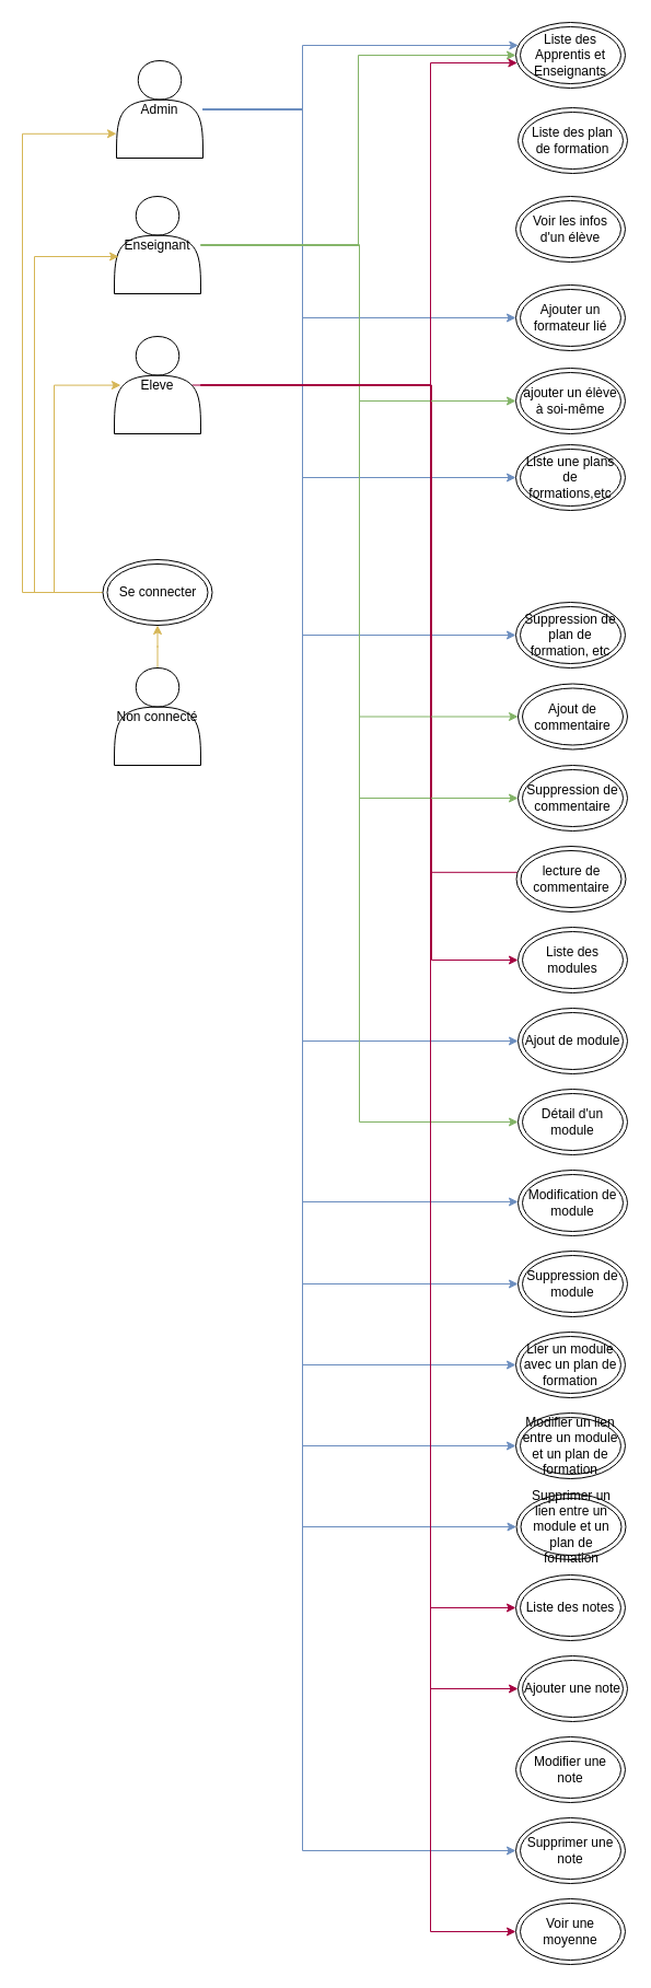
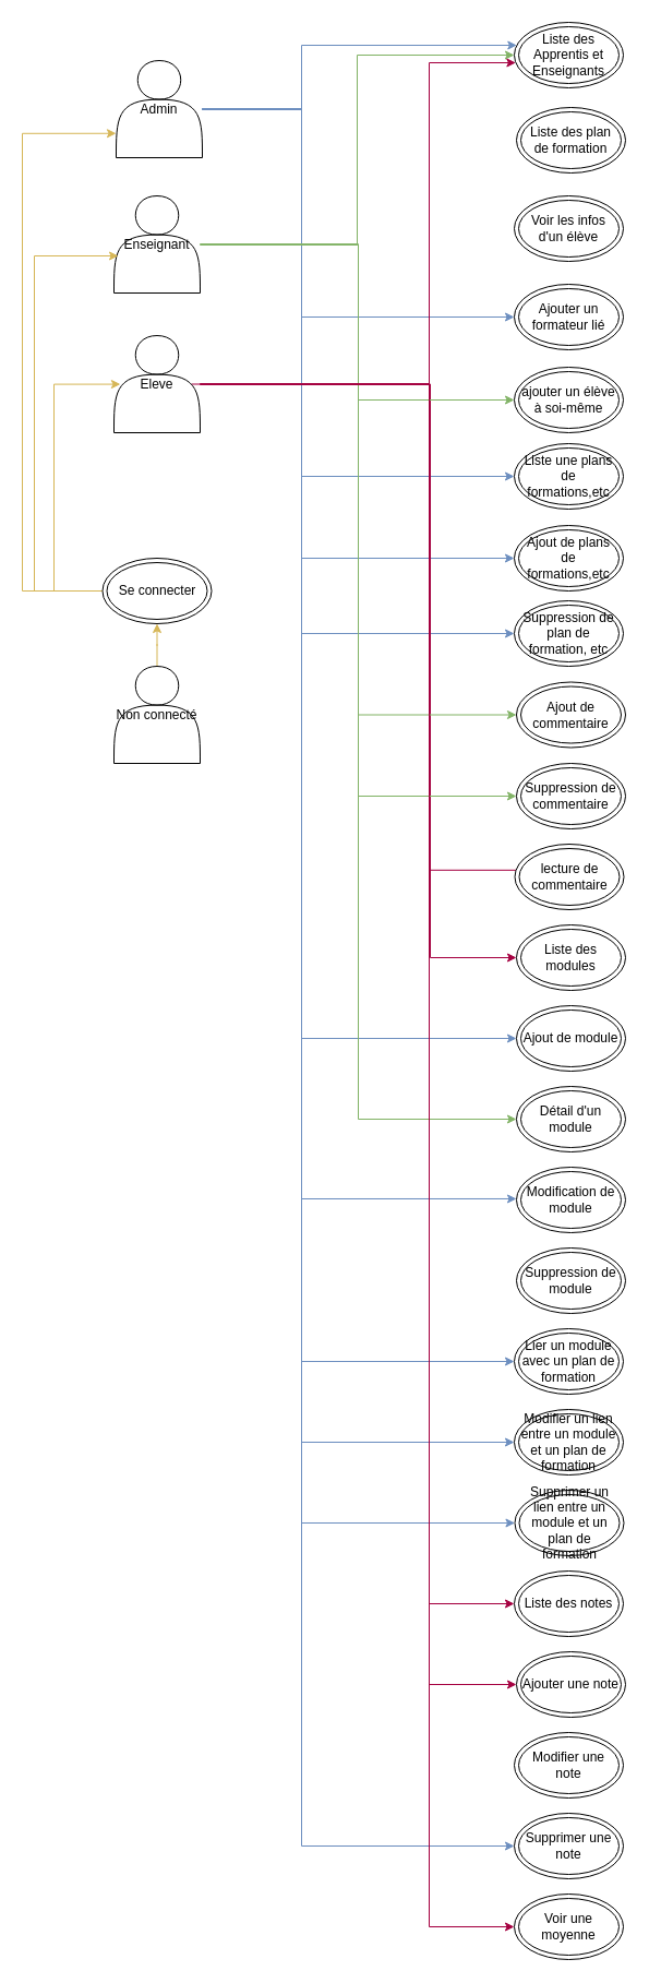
  <mxCell id="0" />
  <mxCell id="1" parent="0" />
  <mxCell id="2" style="edgeStyle=orthogonalEdgeStyle;rounded=0;orthogonalLoop=1;jettySize=auto;html=1;fillColor=#dae8fc;strokeColor=#6c8ebf;" parent="1" source="15" target="37" edge="1"><mxGeometry relative="1" as="geometry"><Array as="points"><mxPoint x="276" y="99" /><mxPoint x="276" y="290" /></Array></mxGeometry></mxCell>
  <mxCell id="3" style="edgeStyle=orthogonalEdgeStyle;rounded=0;orthogonalLoop=1;jettySize=auto;html=1;entryX=0;entryY=0.5;entryDx=0;entryDy=0;fillColor=#dae8fc;strokeColor=#6c8ebf;" parent="1" source="15" target="39" edge="1"><mxGeometry relative="1" as="geometry"><Array as="points"><mxPoint x="276" y="100" /><mxPoint x="276" y="436" /></Array></mxGeometry></mxCell>
+ <mxCell id="4" style="edgeStyle=orthogonalEdgeStyle;rounded=0;orthogonalLoop=1;jettySize=auto;html=1;entryX=0;entryY=0.5;entryDx=0;entryDy=0;fillColor=#dae8fc;strokeColor=#6c8ebf;" parent="1" source="15" target="40" edge="1"><mxGeometry relative="1" as="geometry"><Array as="points"><mxPoint x="276" y="100" /><mxPoint x="276" y="511" /></Array></mxGeometry></mxCell>
  <mxCell id="5" style="edgeStyle=orthogonalEdgeStyle;rounded=0;orthogonalLoop=1;jettySize=auto;html=1;entryX=0;entryY=0.5;entryDx=0;entryDy=0;fillColor=#dae8fc;strokeColor=#6C8EBF;" parent="1" source="15" target="41" edge="1"><mxGeometry relative="1" as="geometry"><Array as="points"><mxPoint x="276" y="100" /><mxPoint x="276" y="580" /></Array></mxGeometry></mxCell>
  <mxCell id="6" style="edgeStyle=orthogonalEdgeStyle;rounded=0;orthogonalLoop=1;jettySize=auto;html=1;fillColor=#dae8fc;strokeColor=#6c8ebf;" parent="1" source="15" target="34" edge="1"><mxGeometry relative="1" as="geometry"><Array as="points"><mxPoint x="276" y="100" /><mxPoint x="276" y="41" /></Array></mxGeometry></mxCell>
  <mxCell id="7" style="edgeStyle=orthogonalEdgeStyle;rounded=0;orthogonalLoop=1;jettySize=auto;html=1;entryX=0;entryY=0.5;entryDx=0;entryDy=0;strokeColor=#A50040;fillColor=#d80073;exitX=0.9;exitY=0.5;exitDx=0;exitDy=0;exitPerimeter=0;" parent="1" source="27" target="45" edge="1"><mxGeometry relative="1" as="geometry"><Array as="points"><mxPoint x="394" y="352" /><mxPoint x="394" y="877" /></Array></mxGeometry></mxCell>
  <mxCell id="8" style="edgeStyle=orthogonalEdgeStyle;rounded=0;orthogonalLoop=1;jettySize=auto;html=1;entryX=0;entryY=0.5;entryDx=0;entryDy=0;strokeColor=#6C8EBF;" parent="1" source="15" target="46" edge="1"><mxGeometry relative="1" as="geometry"><Array as="points"><mxPoint x="276" y="100" /><mxPoint x="276" y="951" /></Array></mxGeometry></mxCell>
  <mxCell id="9" style="edgeStyle=orthogonalEdgeStyle;rounded=0;orthogonalLoop=1;jettySize=auto;html=1;entryX=0;entryY=0.483;entryDx=0;entryDy=0;entryPerimeter=0;strokeColor=#6C8EBF;" parent="1" source="15" target="48" edge="1"><mxGeometry relative="1" as="geometry"><Array as="points"><mxPoint x="276" y="100" /><mxPoint x="276" y="1098" /></Array></mxGeometry></mxCell>
- <mxCell id="10" style="edgeStyle=orthogonalEdgeStyle;rounded=0;orthogonalLoop=1;jettySize=auto;html=1;entryX=0;entryY=0.5;entryDx=0;entryDy=0;strokeColor=#6C8EBF;" parent="1" source="15" target="49" edge="1"><mxGeometry relative="1" as="geometry"><Array as="points"><mxPoint x="276" y="100" /><mxPoint x="276" y="1173" /></Array></mxGeometry></mxCell>
  <mxCell id="11" style="edgeStyle=orthogonalEdgeStyle;rounded=0;orthogonalLoop=1;jettySize=auto;html=1;entryX=0;entryY=0.5;entryDx=0;entryDy=0;strokeColor=#6C8EBF;" parent="1" source="15" target="50" edge="1"><mxGeometry relative="1" as="geometry"><Array as="points"><mxPoint x="276" y="100" /><mxPoint x="276" y="1247" /></Array></mxGeometry></mxCell>
  <mxCell id="12" style="edgeStyle=orthogonalEdgeStyle;rounded=0;orthogonalLoop=1;jettySize=auto;html=1;entryX=0;entryY=0.5;entryDx=0;entryDy=0;strokeColor=#6C8EBF;" parent="1" source="15" target="51" edge="1"><mxGeometry relative="1" as="geometry"><Array as="points"><mxPoint x="276" y="100" /><mxPoint x="276" y="1321" /></Array></mxGeometry></mxCell>
  <mxCell id="13" style="edgeStyle=orthogonalEdgeStyle;rounded=0;orthogonalLoop=1;jettySize=auto;html=1;entryX=0;entryY=0.5;entryDx=0;entryDy=0;strokeColor=#6C8EBF;" parent="1" source="15" target="52" edge="1"><mxGeometry relative="1" as="geometry"><Array as="points"><mxPoint x="276" y="100" /><mxPoint x="276" y="1395" /></Array></mxGeometry></mxCell>
  <mxCell id="14" style="edgeStyle=orthogonalEdgeStyle;rounded=0;orthogonalLoop=1;jettySize=auto;html=1;entryX=0;entryY=0.5;entryDx=0;entryDy=0;strokeColor=#6C8EBF;" parent="1" source="15" target="56" edge="1"><mxGeometry relative="1" as="geometry"><Array as="points"><mxPoint x="276" y="100" /><mxPoint x="276" y="1691" /></Array></mxGeometry></mxCell>
  <mxCell id="15" value="Admin" style="shape=actor;whiteSpace=wrap;html=1;" parent="1" vertex="1"><mxGeometry x="106" y="55" width="79" height="89" as="geometry" /></mxCell>
  <mxCell id="16" style="edgeStyle=orthogonalEdgeStyle;rounded=0;orthogonalLoop=1;jettySize=auto;html=1;fillColor=#d5e8d4;strokeColor=#82b366;" parent="1" source="21" target="38" edge="1"><mxGeometry relative="1" as="geometry"><Array as="points"><mxPoint x="328" y="223" /><mxPoint x="328" y="366" /></Array></mxGeometry></mxCell>
  <mxCell id="17" style="edgeStyle=orthogonalEdgeStyle;rounded=0;orthogonalLoop=1;jettySize=auto;html=1;entryX=0;entryY=0.5;entryDx=0;entryDy=0;fillColor=#d5e8d4;strokeColor=#82b366;" parent="1" source="21" target="42" edge="1"><mxGeometry relative="1" as="geometry" /></mxCell>
  <mxCell id="18" style="edgeStyle=orthogonalEdgeStyle;rounded=0;orthogonalLoop=1;jettySize=auto;html=1;fillColor=#d5e8d4;strokeColor=#82b366;" parent="1" source="21" target="43" edge="1"><mxGeometry relative="1" as="geometry"><Array as="points"><mxPoint x="328" y="224" /><mxPoint x="328" y="729" /></Array></mxGeometry></mxCell>
  <mxCell id="19" style="edgeStyle=orthogonalEdgeStyle;rounded=0;orthogonalLoop=1;jettySize=auto;html=1;fillColor=#d5e8d4;strokeColor=#82b366;" parent="1" source="21" target="34" edge="1"><mxGeometry relative="1" as="geometry"><Array as="points"><mxPoint x="327" y="224" /><mxPoint x="327" y="50" /></Array></mxGeometry></mxCell>
  <mxCell id="20" style="edgeStyle=orthogonalEdgeStyle;rounded=0;orthogonalLoop=1;jettySize=auto;html=1;entryX=0;entryY=0.5;entryDx=0;entryDy=0;strokeColor=#82b366;fillColor=#d5e8d4;" parent="1" source="21" target="47" edge="1"><mxGeometry relative="1" as="geometry" /></mxCell>
  <mxCell id="21" value="&lt;p style=&quot;line-height: 120%&quot;&gt;Enseignant&lt;/p&gt;" style="shape=actor;whiteSpace=wrap;html=1;" parent="1" vertex="1"><mxGeometry x="104" y="179" width="79" height="89" as="geometry" /></mxCell>
  <mxCell id="22" style="edgeStyle=orthogonalEdgeStyle;rounded=0;orthogonalLoop=1;jettySize=auto;html=1;fillColor=#d80073;strokeColor=#A50040;" parent="1" source="27" target="34" edge="1"><mxGeometry relative="1" as="geometry"><Array as="points"><mxPoint x="393" y="352" /><mxPoint x="393" y="57" /></Array></mxGeometry></mxCell>
  <mxCell id="23" style="edgeStyle=orthogonalEdgeStyle;rounded=0;orthogonalLoop=1;jettySize=auto;html=1;entryX=0.023;entryY=0.397;entryDx=0;entryDy=0;entryPerimeter=0;strokeColor=#A50040;fillColor=#d80073;endArrow=none;" parent="1" source="27" target="44" edge="1"><mxGeometry relative="1" as="geometry"><Array as="points"><mxPoint x="393" y="352" /><mxPoint x="393" y="797" /></Array></mxGeometry></mxCell>
  <mxCell id="24" style="edgeStyle=orthogonalEdgeStyle;rounded=0;orthogonalLoop=1;jettySize=auto;html=1;entryX=0;entryY=0.5;entryDx=0;entryDy=0;strokeColor=#A50040;fillColor=#d80073;" parent="1" source="27" target="53" edge="1"><mxGeometry relative="1" as="geometry"><Array as="points"><mxPoint x="393" y="352" /><mxPoint x="393" y="1469" /></Array></mxGeometry></mxCell>
  <mxCell id="25" style="edgeStyle=orthogonalEdgeStyle;rounded=0;orthogonalLoop=1;jettySize=auto;html=1;entryX=0;entryY=0.5;entryDx=0;entryDy=0;strokeColor=#A50040;fillColor=#d80073;" parent="1" source="27" target="54" edge="1"><mxGeometry relative="1" as="geometry"><Array as="points"><mxPoint x="393" y="352" /><mxPoint x="393" y="1543" /></Array></mxGeometry></mxCell>
  <mxCell id="26" style="edgeStyle=orthogonalEdgeStyle;rounded=0;orthogonalLoop=1;jettySize=auto;html=1;entryX=0;entryY=0.5;entryDx=0;entryDy=0;strokeColor=#A50040;fillColor=#d80073;" parent="1" source="27" target="57" edge="1"><mxGeometry relative="1" as="geometry"><Array as="points"><mxPoint x="393" y="352" /><mxPoint x="393" y="1765" /></Array></mxGeometry></mxCell>
  <mxCell id="27" value="Eleve" style="shape=actor;whiteSpace=wrap;html=1;" parent="1" vertex="1"><mxGeometry x="104" y="307" width="79" height="89" as="geometry" /></mxCell>
  <mxCell id="28" value="" style="edgeStyle=orthogonalEdgeStyle;rounded=0;orthogonalLoop=1;jettySize=auto;html=1;fillColor=#fff2cc;strokeColor=#d6b656;" parent="1" source="29" target="33" edge="1"><mxGeometry relative="1" as="geometry" /></mxCell>
  <mxCell id="29" value="Non connecté" style="shape=actor;whiteSpace=wrap;html=1;" parent="1" vertex="1"><mxGeometry x="104" y="610" width="79" height="89" as="geometry" /></mxCell>
  <mxCell id="30" value="" style="edgeStyle=orthogonalEdgeStyle;rounded=0;orthogonalLoop=1;jettySize=auto;html=1;entryX=0.075;entryY=0.501;entryDx=0;entryDy=0;entryPerimeter=0;fillColor=#fff2cc;strokeColor=#d6b656;" parent="1" source="33" target="27" edge="1"><mxGeometry relative="1" as="geometry"><Array as="points"><mxPoint x="49" y="541" /><mxPoint x="49" y="352" /></Array></mxGeometry></mxCell>
  <mxCell id="31" style="edgeStyle=orthogonalEdgeStyle;rounded=0;orthogonalLoop=1;jettySize=auto;html=1;entryX=0.051;entryY=0.618;entryDx=0;entryDy=0;entryPerimeter=0;fillColor=#fff2cc;strokeColor=#d6b656;" parent="1" source="33" target="21" edge="1"><mxGeometry relative="1" as="geometry"><mxPoint x="55" y="244" as="targetPoint" /><Array as="points"><mxPoint x="31" y="541" /><mxPoint x="31" y="234" /></Array></mxGeometry></mxCell>
  <mxCell id="32" style="edgeStyle=orthogonalEdgeStyle;rounded=0;orthogonalLoop=1;jettySize=auto;html=1;entryX=0;entryY=0.75;entryDx=0;entryDy=0;fillColor=#fff2cc;strokeColor=#d6b656;" parent="1" source="33" target="15" edge="1"><mxGeometry relative="1" as="geometry"><mxPoint x="19" y="121" as="targetPoint" /><Array as="points"><mxPoint x="20" y="541" /><mxPoint x="20" y="122" /></Array></mxGeometry></mxCell>
  <mxCell id="33" value="Se connecter" style="ellipse;shape=doubleEllipse;whiteSpace=wrap;html=1;" parent="1" vertex="1"><mxGeometry x="93.5" y="511" width="100" height="60" as="geometry" /></mxCell>
  <mxCell id="34" value="Liste des Apprentis et Enseignants" style="ellipse;shape=doubleEllipse;whiteSpace=wrap;html=1;" parent="1" vertex="1"><mxGeometry x="471" y="20" width="100" height="60" as="geometry" /></mxCell>
  <mxCell id="35" value="Liste des plan de formation" style="ellipse;shape=doubleEllipse;whiteSpace=wrap;html=1;" parent="1" vertex="1"><mxGeometry x="473" y="98" width="100" height="60" as="geometry" /></mxCell>
  <mxCell id="36" value="Voir les infos d'un élève" style="ellipse;shape=doubleEllipse;whiteSpace=wrap;html=1;" parent="1" vertex="1"><mxGeometry x="471" y="179" width="100" height="60" as="geometry" /></mxCell>
  <mxCell id="37" value="Ajouter un formateur lié" style="ellipse;shape=doubleEllipse;whiteSpace=wrap;html=1;" parent="1" vertex="1"><mxGeometry x="471" y="260" width="100" height="60" as="geometry" /></mxCell>
  <mxCell id="38" value="ajouter un élève à soi-même" style="ellipse;shape=doubleEllipse;whiteSpace=wrap;html=1;" parent="1" vertex="1"><mxGeometry x="471" y="336" width="100" height="60" as="geometry" /></mxCell>
  <mxCell id="39" value="Liste une plans de formations,etc" style="ellipse;shape=doubleEllipse;whiteSpace=wrap;html=1;" parent="1" vertex="1"><mxGeometry x="471" y="406" width="100" height="60" as="geometry" /></mxCell>
+ <mxCell id="40" value="Ajout de plans de formations,etc" style="ellipse;shape=doubleEllipse;whiteSpace=wrap;html=1;" parent="1" vertex="1"><mxGeometry x="471" y="481" width="100" height="60" as="geometry" /></mxCell>
  <mxCell id="41" value="Suppression de plan de formation, etc" style="ellipse;shape=doubleEllipse;whiteSpace=wrap;html=1;" parent="1" vertex="1"><mxGeometry x="471" y="550" width="100" height="60" as="geometry" /></mxCell>
  <mxCell id="42" value="Ajout de commentaire" style="ellipse;shape=doubleEllipse;whiteSpace=wrap;html=1;" parent="1" vertex="1"><mxGeometry x="473" y="624.5" width="100" height="60" as="geometry" /></mxCell>
  <mxCell id="43" value="Suppression de commentaire" style="ellipse;shape=doubleEllipse;whiteSpace=wrap;html=1;" parent="1" vertex="1"><mxGeometry x="473" y="699" width="100" height="60" as="geometry" /></mxCell>
  <mxCell id="44" value="lecture&amp;nbsp;de commentaire" style="ellipse;shape=doubleEllipse;whiteSpace=wrap;html=1;" parent="1" vertex="1"><mxGeometry x="471.5" y="773" width="100" height="60" as="geometry" /></mxCell>
  <mxCell id="45" value="Liste des modules" style="ellipse;shape=doubleEllipse;whiteSpace=wrap;html=1;" parent="1" vertex="1"><mxGeometry x="473" y="847" width="100" height="60" as="geometry" /></mxCell>
  <mxCell id="46" value="Ajout de module" style="ellipse;shape=doubleEllipse;whiteSpace=wrap;html=1;" parent="1" vertex="1"><mxGeometry x="473" y="921" width="100" height="60" as="geometry" /></mxCell>
  <mxCell id="47" value="&lt;div&gt;Détail d'un module&lt;/div&gt;" style="ellipse;shape=doubleEllipse;whiteSpace=wrap;html=1;" parent="1" vertex="1"><mxGeometry x="473" y="995" width="100" height="60" as="geometry" /></mxCell>
  <mxCell id="48" value="&lt;div&gt;Modification de module&lt;/div&gt;" style="ellipse;shape=doubleEllipse;whiteSpace=wrap;html=1;" parent="1" vertex="1"><mxGeometry x="473" y="1069" width="100" height="60" as="geometry" /></mxCell>
  <mxCell id="49" value="Suppression de module" style="ellipse;shape=doubleEllipse;whiteSpace=wrap;html=1;" parent="1" vertex="1"><mxGeometry x="473" y="1143" width="100" height="60" as="geometry" /></mxCell>
  <mxCell id="50" value="Lier un module avec un plan de formation" style="ellipse;shape=doubleEllipse;whiteSpace=wrap;html=1;" parent="1" vertex="1"><mxGeometry x="471" y="1217" width="100" height="60" as="geometry" /></mxCell>
  <mxCell id="51" value="Modifier un lien entre un module et un plan de formation" style="ellipse;shape=doubleEllipse;whiteSpace=wrap;html=1;" parent="1" vertex="1"><mxGeometry x="471" y="1291" width="100" height="60" as="geometry" /></mxCell>
  <mxCell id="52" value="Supprimer un lien entre un module et un plan de formation" style="ellipse;shape=doubleEllipse;whiteSpace=wrap;html=1;" parent="1" vertex="1"><mxGeometry x="471.5" y="1365" width="100" height="60" as="geometry" /></mxCell>
  <mxCell id="53" value="Liste des notes" style="ellipse;shape=doubleEllipse;whiteSpace=wrap;html=1;" parent="1" vertex="1"><mxGeometry x="471" y="1439" width="100" height="60" as="geometry" /></mxCell>
  <mxCell id="54" value="Ajouter une note" style="ellipse;shape=doubleEllipse;whiteSpace=wrap;html=1;" parent="1" vertex="1"><mxGeometry x="473" y="1513" width="100" height="60" as="geometry" /></mxCell>
  <mxCell id="55" value="Modifier une note" style="ellipse;shape=doubleEllipse;whiteSpace=wrap;html=1;" parent="1" vertex="1"><mxGeometry x="471" y="1587" width="100" height="60" as="geometry" /></mxCell>
  <mxCell id="56" value="Supprimer une note" style="ellipse;shape=doubleEllipse;whiteSpace=wrap;html=1;" parent="1" vertex="1"><mxGeometry x="471" y="1661" width="100" height="60" as="geometry" /></mxCell>
  <mxCell id="57" value="Voir une moyenne" style="ellipse;shape=doubleEllipse;whiteSpace=wrap;html=1;" parent="1" vertex="1"><mxGeometry x="471" y="1735" width="100" height="60" as="geometry" /></mxCell>
